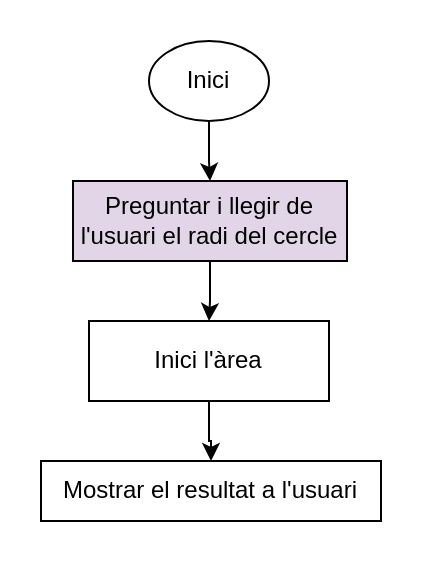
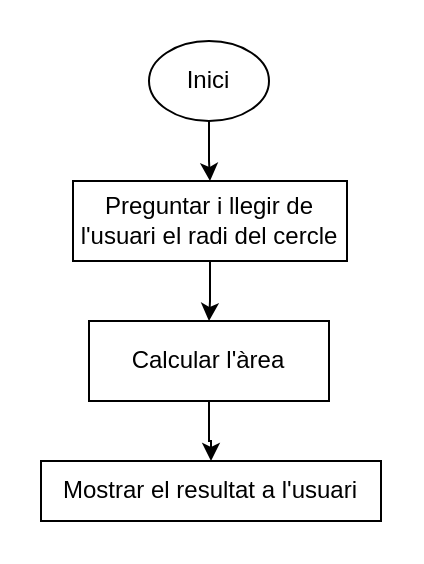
  <mxCell id="0" />
  <mxCell id="1" parent="0" />
  <mxCell id="2" value="" style="edgeStyle=orthogonalEdgeStyle;rounded=0;orthogonalLoop=1;jettySize=auto;html=1;" edge="1" parent="1" source="3" target="5"><mxGeometry relative="1" as="geometry" /></mxCell>
  <mxCell id="3" value="Inici" style="ellipse;whiteSpace=wrap;html=1;" vertex="1" parent="1"><mxGeometry x="74" y="20" width="60" height="40" as="geometry" /></mxCell>
  <mxCell id="4" value="" style="edgeStyle=orthogonalEdgeStyle;rounded=0;orthogonalLoop=1;jettySize=auto;html=1;" edge="1" parent="1" source="5" target="7"><mxGeometry relative="1" as="geometry" /></mxCell>
- <mxCell id="5" value="Preguntar i llegir de l'usuari el radi del cercle" style="rounded=0;whiteSpace=wrap;html=1;fillColor=#e1d5e7;" vertex="1" parent="1"><mxGeometry x="36" y="90" width="137" height="40" as="geometry" /></mxCell>
+ <mxCell id="5" value="Preguntar i llegir de l'usuari el radi del cercle" style="rounded=0;whiteSpace=wrap;html=1;" vertex="1" parent="1"><mxGeometry x="36" y="90" width="137" height="40" as="geometry" /></mxCell>
  <mxCell id="6" value="" style="edgeStyle=orthogonalEdgeStyle;rounded=0;orthogonalLoop=1;jettySize=auto;html=1;" edge="1" parent="1" source="7" target="8"><mxGeometry relative="1" as="geometry" /></mxCell>
- <mxCell id="7" value="Inici l'àrea" style="rounded=0;whiteSpace=wrap;html=1;" vertex="1" parent="1"><mxGeometry x="44" y="160" width="120" height="40" as="geometry" /></mxCell>
+ <mxCell id="7" value="Calcular l'àrea" style="rounded=0;whiteSpace=wrap;html=1;" vertex="1" parent="1"><mxGeometry x="44" y="160" width="120" height="40" as="geometry" /></mxCell>
  <mxCell id="8" value="Mostrar el resultat a l'usuari" style="rounded=0;whiteSpace=wrap;html=1;" vertex="1" parent="1"><mxGeometry x="20" y="230" width="170" height="30" as="geometry" /></mxCell>
